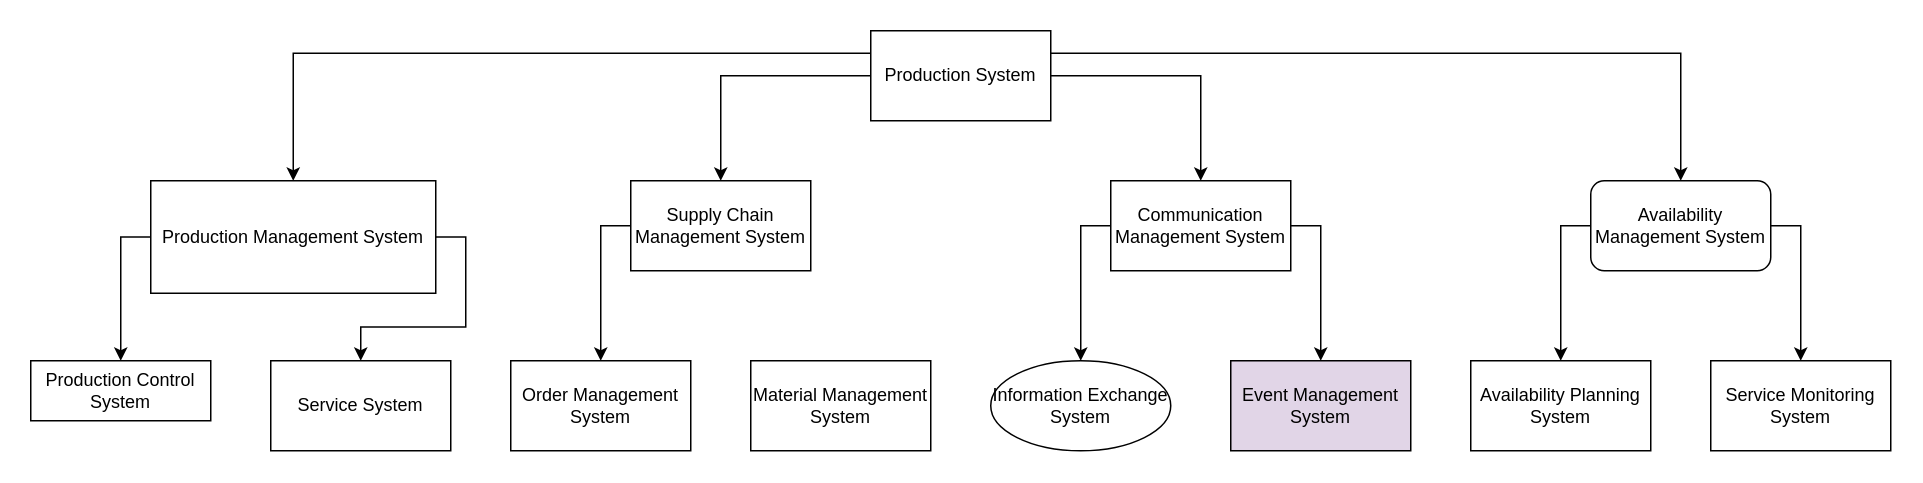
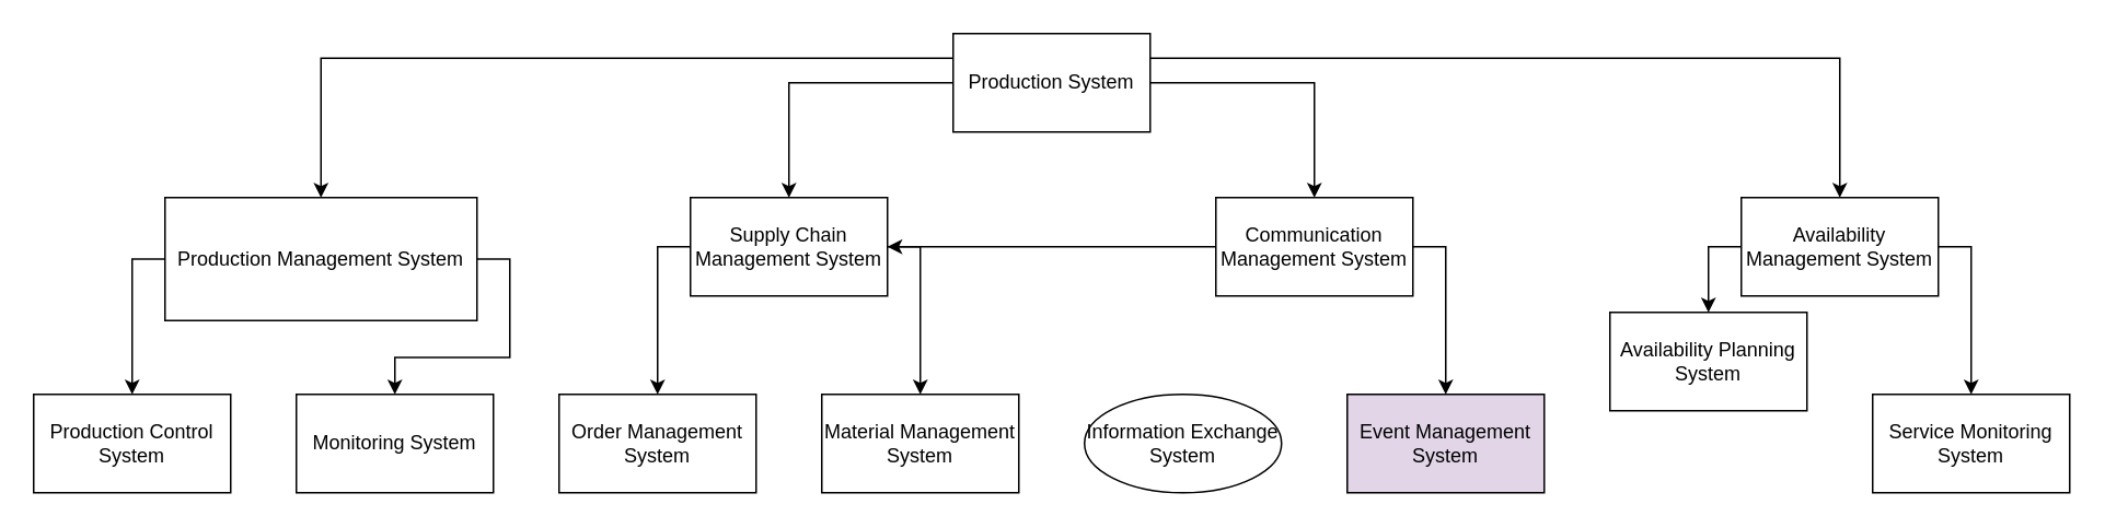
  <mxCell id="0" />
  <mxCell id="1" parent="0" />
  <mxCell id="2" style="edgeStyle=orthogonalEdgeStyle;rounded=0;orthogonalLoop=1;jettySize=auto;html=1;exitX=0;exitY=0.25;exitDx=0;exitDy=0;entryX=0.5;entryY=0;entryDx=0;entryDy=0;" edge="1" parent="1" source="6" target="9"><mxGeometry relative="1" as="geometry" /></mxCell>
  <mxCell id="3" style="edgeStyle=orthogonalEdgeStyle;rounded=0;orthogonalLoop=1;jettySize=auto;html=1;exitX=0;exitY=0.5;exitDx=0;exitDy=0;" edge="1" parent="1" source="6" target="12"><mxGeometry relative="1" as="geometry" /></mxCell>
  <mxCell id="4" style="edgeStyle=orthogonalEdgeStyle;rounded=0;orthogonalLoop=1;jettySize=auto;html=1;exitX=1;exitY=0.25;exitDx=0;exitDy=0;entryX=0.5;entryY=0;entryDx=0;entryDy=0;" edge="1" parent="1" source="6" target="18"><mxGeometry relative="1" as="geometry" /></mxCell>
  <mxCell id="5" style="edgeStyle=orthogonalEdgeStyle;rounded=0;orthogonalLoop=1;jettySize=auto;html=1;exitX=1;exitY=0.5;exitDx=0;exitDy=0;" edge="1" parent="1" source="6" target="15"><mxGeometry relative="1" as="geometry" /></mxCell>
  <mxCell id="6" value="Production System" style="rounded=0;whiteSpace=wrap;html=1;" vertex="1" parent="1"><mxGeometry x="580" y="20" width="120" height="60" as="geometry" /></mxCell>
  <mxCell id="7" style="edgeStyle=orthogonalEdgeStyle;rounded=0;orthogonalLoop=1;jettySize=auto;html=1;exitX=0;exitY=0.5;exitDx=0;exitDy=0;" edge="1" parent="1" source="9" target="19"><mxGeometry relative="1" as="geometry" /></mxCell>
  <mxCell id="8" style="edgeStyle=orthogonalEdgeStyle;rounded=0;orthogonalLoop=1;jettySize=auto;html=1;exitX=1;exitY=0.5;exitDx=0;exitDy=0;" edge="1" parent="1" source="9" target="20"><mxGeometry relative="1" as="geometry" /></mxCell>
  <mxCell id="9" value="Production Management System" style="rounded=0;whiteSpace=wrap;html=1;" vertex="1" parent="1"><mxGeometry x="100" y="120" width="190" height="75" as="geometry" /></mxCell>
  <mxCell id="10" style="edgeStyle=orthogonalEdgeStyle;rounded=0;orthogonalLoop=1;jettySize=auto;html=1;exitX=0;exitY=0.5;exitDx=0;exitDy=0;" edge="1" parent="1" source="12" target="21"><mxGeometry relative="1" as="geometry" /></mxCell>
+ <mxCell id="11" style="edgeStyle=orthogonalEdgeStyle;rounded=0;orthogonalLoop=1;jettySize=auto;html=1;exitX=1;exitY=0.5;exitDx=0;exitDy=0;" edge="1" parent="1" source="12" target="22"><mxGeometry relative="1" as="geometry" /></mxCell>
  <mxCell id="12" value="Supply Chain Management System" style="rounded=0;whiteSpace=wrap;html=1;" vertex="1" parent="1"><mxGeometry x="420" y="120" width="120" height="60" as="geometry" /></mxCell>
- <mxCell id="13" style="edgeStyle=orthogonalEdgeStyle;rounded=0;orthogonalLoop=1;jettySize=auto;html=1;exitX=0;exitY=0.5;exitDx=0;exitDy=0;" edge="1" parent="1" source="15" target="23"><mxGeometry relative="1" as="geometry" /></mxCell>
+ <mxCell id="13" style="edgeStyle=orthogonalEdgeStyle;rounded=0;orthogonalLoop=1;jettySize=auto;html=1;exitX=0;exitY=0.5;exitDx=0;exitDy=0;" edge="1" parent="1" source="15" target="12"><mxGeometry relative="1" as="geometry" /></mxCell>
  <mxCell id="14" style="edgeStyle=orthogonalEdgeStyle;rounded=0;orthogonalLoop=1;jettySize=auto;html=1;exitX=1;exitY=0.5;exitDx=0;exitDy=0;" edge="1" parent="1" source="15" target="24"><mxGeometry relative="1" as="geometry" /></mxCell>
  <mxCell id="15" value="Communication Management System" style="rounded=0;whiteSpace=wrap;html=1;" vertex="1" parent="1"><mxGeometry x="740" y="120" width="120" height="60" as="geometry" /></mxCell>
  <mxCell id="16" style="edgeStyle=orthogonalEdgeStyle;rounded=0;orthogonalLoop=1;jettySize=auto;html=1;exitX=0;exitY=0.5;exitDx=0;exitDy=0;" edge="1" parent="1" source="18" target="25"><mxGeometry relative="1" as="geometry" /></mxCell>
  <mxCell id="17" style="edgeStyle=orthogonalEdgeStyle;rounded=0;orthogonalLoop=1;jettySize=auto;html=1;exitX=1;exitY=0.5;exitDx=0;exitDy=0;" edge="1" parent="1" source="18" target="26"><mxGeometry relative="1" as="geometry" /></mxCell>
- <mxCell id="18" value="Availability Management System" style="whiteSpace=wrap;html=1;rounded=1;" vertex="1" parent="1"><mxGeometry x="1060" y="120" width="120" height="60" as="geometry" /></mxCell>
- <mxCell id="19" value="Production Control System" style="rounded=0;whiteSpace=wrap;html=1;" vertex="1" parent="1"><mxGeometry x="20" y="240" width="120" height="40" as="geometry" /></mxCell>
- <mxCell id="20" value="Service System" style="whiteSpace=wrap;html=1;rounded=0;" vertex="1" parent="1"><mxGeometry x="180" y="240" width="120" height="60" as="geometry" /></mxCell>
+ <mxCell id="18" value="Availability Management System" style="rounded=0;whiteSpace=wrap;html=1;" vertex="1" parent="1"><mxGeometry x="1060" y="120" width="120" height="60" as="geometry" /></mxCell>
+ <mxCell id="19" value="Production Control System" style="rounded=0;whiteSpace=wrap;html=1;" vertex="1" parent="1"><mxGeometry x="20" y="240" width="120" height="60" as="geometry" /></mxCell>
+ <mxCell id="20" value="Monitoring System" style="whiteSpace=wrap;html=1;rounded=0;" vertex="1" parent="1"><mxGeometry x="180" y="240" width="120" height="60" as="geometry" /></mxCell>
  <mxCell id="21" value="Order Management System" style="rounded=0;whiteSpace=wrap;html=1;" vertex="1" parent="1"><mxGeometry x="340" y="240" width="120" height="60" as="geometry" /></mxCell>
  <mxCell id="22" value="Material Management System" style="whiteSpace=wrap;html=1;rounded=0;" vertex="1" parent="1"><mxGeometry x="500" y="240" width="120" height="60" as="geometry" /></mxCell>
  <mxCell id="23" value="Information Exchange System" style="ellipse;whiteSpace=wrap;html=1;" vertex="1" parent="1"><mxGeometry x="660" y="240" width="120" height="60" as="geometry" /></mxCell>
  <mxCell id="24" value="Event Management System" style="whiteSpace=wrap;html=1;rounded=0;fillColor=#e1d5e7;" vertex="1" parent="1"><mxGeometry x="820" y="240" width="120" height="60" as="geometry" /></mxCell>
- <mxCell id="25" value="Availability Planning System" style="rounded=0;whiteSpace=wrap;html=1;" vertex="1" parent="1"><mxGeometry x="980" y="240" width="120" height="60" as="geometry" /></mxCell>
+ <mxCell id="25" value="Availability Planning System" style="rounded=0;whiteSpace=wrap;html=1;" vertex="1" parent="1"><mxGeometry x="980" y="190" width="120" height="60" as="geometry" /></mxCell>
  <mxCell id="26" value="Service Monitoring System" style="whiteSpace=wrap;html=1;rounded=0;" vertex="1" parent="1"><mxGeometry x="1140" y="240" width="120" height="60" as="geometry" /></mxCell>
